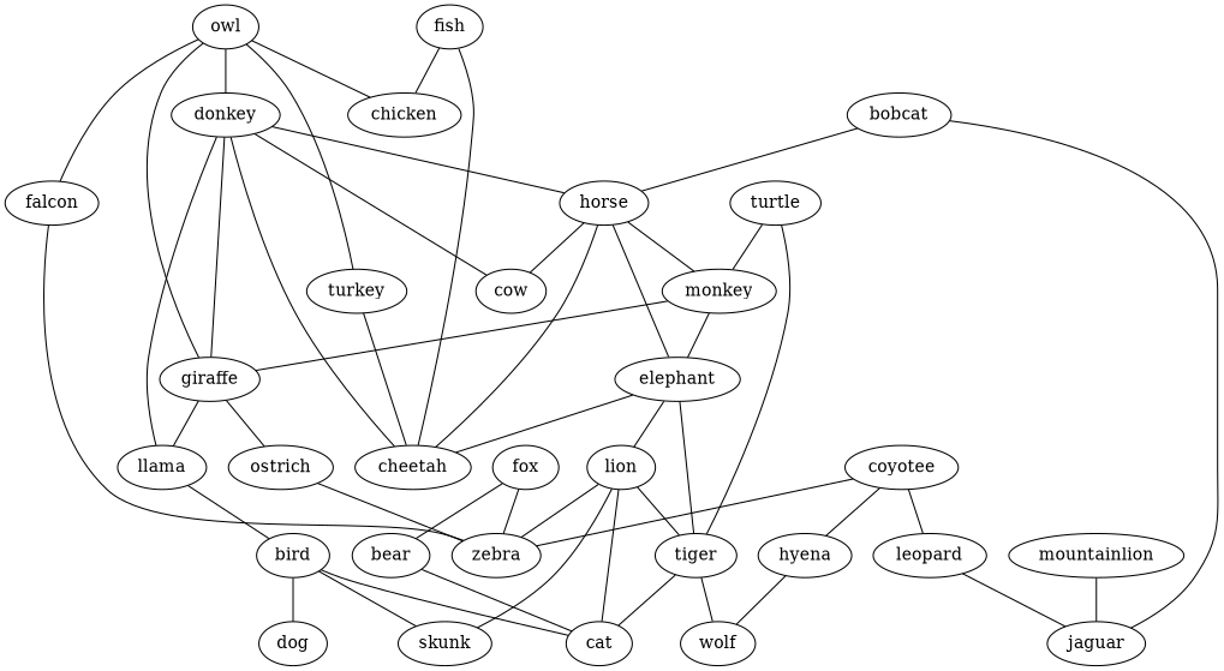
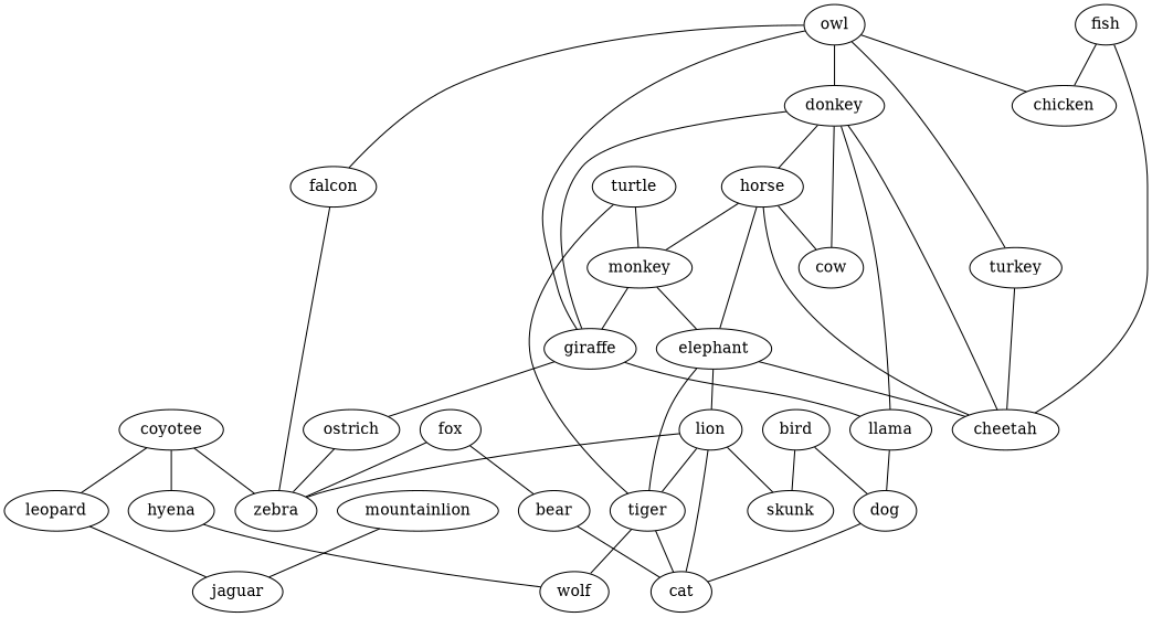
  strict graph {
    edge [weight=1]
    turtle
    monkey
    tiger
    giraffe
    elephant
    wolf
    cat
    owl
    donkey
    turkey
    falcon
    chicken
    horse
    cheetah
    llama
    cow
    ostrich
    zebra
    dog
    fish
-   bobcat
    jaguar
    lion
    fox
    bear
    skunk
    leopard
    bird
    coyotee
    hyena
    mountainlion
    turtle -- monkey
    turtle -- tiger
    monkey -- giraffe
    monkey -- elephant
    tiger -- wolf
    tiger -- cat
    giraffe -- llama
    giraffe -- ostrich
    elephant -- tiger
    elephant -- cheetah
    elephant -- lion
    owl -- giraffe
    owl -- donkey
    owl -- turkey
    owl -- falcon
    owl -- chicken
    donkey -- giraffe
    donkey -- horse
    donkey -- cheetah
    donkey -- llama
    donkey -- cow
    turkey -- cheetah
    falcon -- zebra
    horse -- monkey
    horse -- elephant
    horse -- cheetah
    horse -- cow
-   llama -- bird
+   llama -- dog
    ostrich -- zebra
-   bird -- cat
+   dog -- cat
    fish -- chicken
    fish -- cheetah
-   bobcat -- horse
-   bobcat -- jaguar
    lion -- tiger
    lion -- cat
    lion -- zebra
    lion -- skunk
    fox -- zebra
    fox -- bear
    bear -- cat
    leopard -- jaguar
    bird -- dog
    bird -- skunk
    coyotee -- zebra
    coyotee -- leopard
    coyotee -- hyena
    hyena -- wolf
    mountainlion -- jaguar
  }
